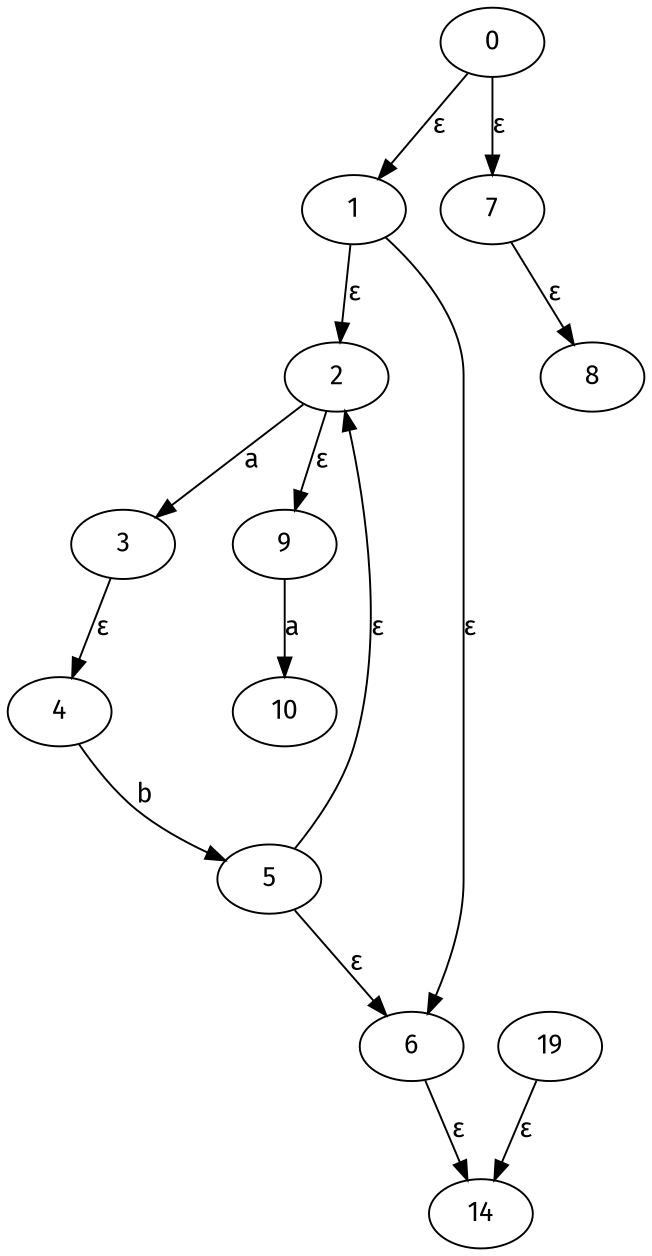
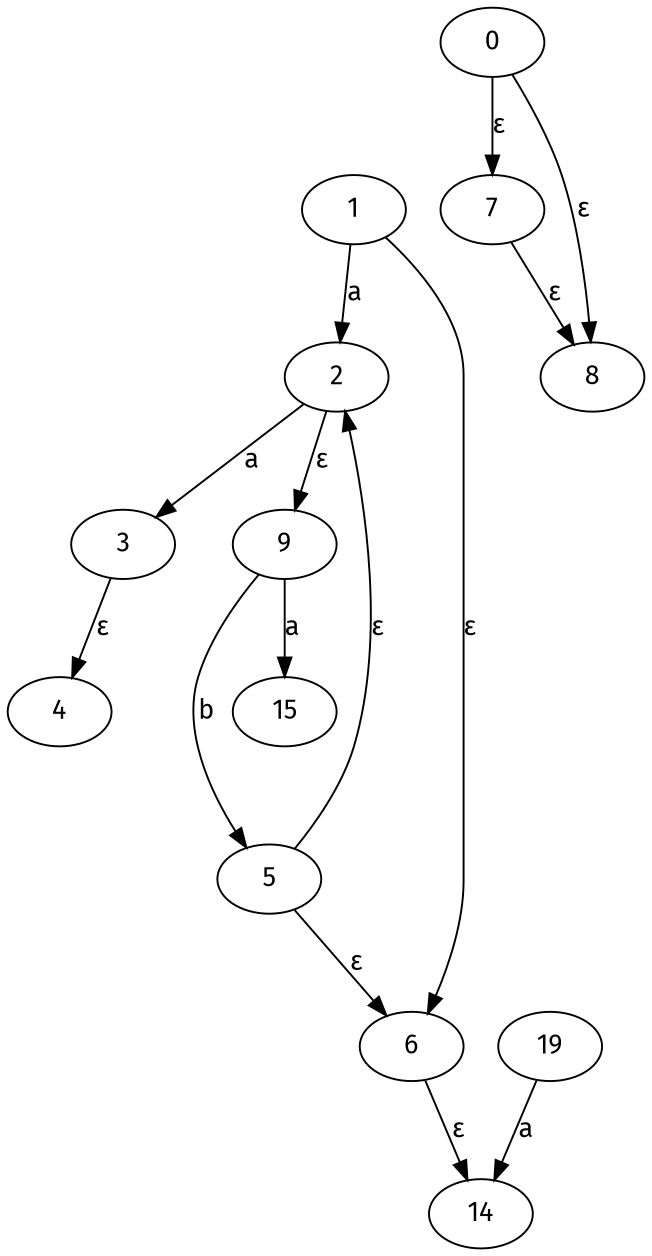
  digraph {
    fontname="Fira Sans"
    node [fontname="Fira Sans"]
    edge [fontname="Fira Sans"]
    n1 [label=0]
    n2 [label=1]
    n3 [label=7]
    n4 [label=2]
    n5 [label=6]
    n6 [label=8]
    n7 [label=3]
    n8 [label=9]
    n9 [label=14]
    n10 [label=4]
    n11 [label=5]
-   n12 [label=10]
+   n12 [label=15]
    n13 [label=19]
-   n1 -> n2 [label="ε"]
+   n1 -> n6 [label="ε"]
    n1 -> n3 [label="ε"]
-   n2 -> n4 [label="ε"]
+   n2 -> n4 [label=a]
    n2 -> n5 [label="ε"]
    n3 -> n6 [label="ε"]
    n4 -> n7 [label=a]
    n4 -> n8 [label="ε"]
    n5 -> n9 [label="ε"]
    n7 -> n10 [label="ε"]
    n8 -> n12 [label=a]
-   n10 -> n11 [label=b]
+   n8 -> n11 [label=b]
    n11 -> n4 [label="ε"]
    n11 -> n5 [label="ε"]
-   n13 -> n9 [label="ε"]
+   n13 -> n9 [label=a]
  }
